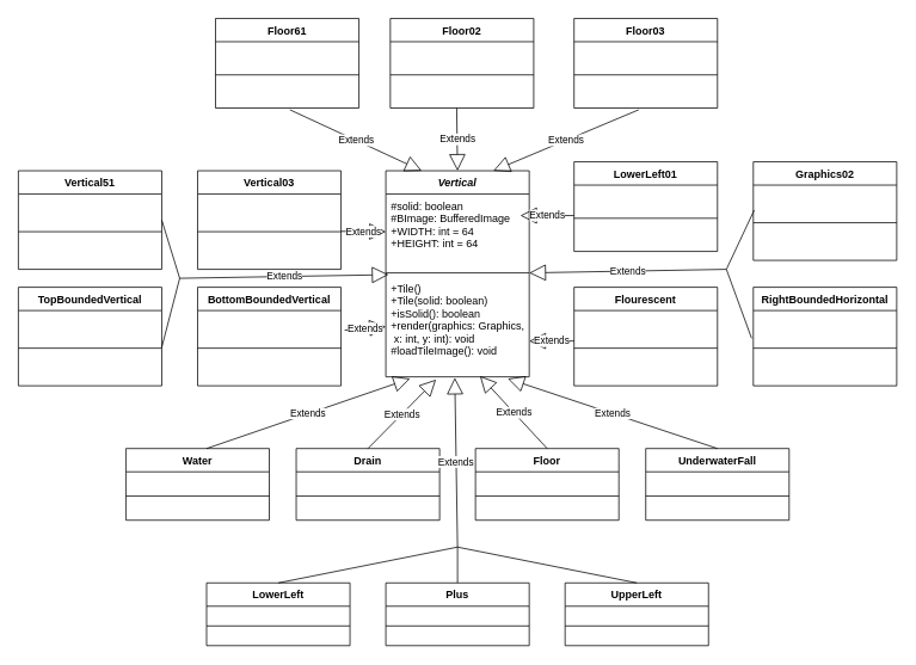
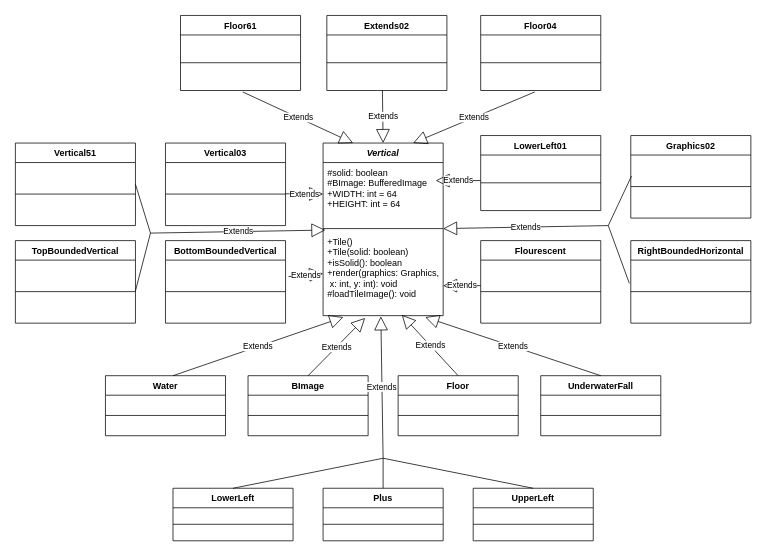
  <mxCell id="0" />
  <mxCell id="1" parent="0" />
  <mxCell id="2" value="Vertical" style="swimlane;fontStyle=3;align=center;verticalAlign=top;childLayout=stackLayout;horizontal=1;startSize=26;horizontalStack=0;resizeParent=1;resizeParentMax=0;resizeLast=0;collapsible=1;marginBottom=0;" parent="1" vertex="1"><mxGeometry x="430" y="190" width="160" height="230" as="geometry" /></mxCell>
  <mxCell id="3" value="#solid: boolean&#10;#BImage: BufferedImage&#10;+WIDTH: int = 64&#10;+HEIGHT: int = 64" style="text;strokeColor=none;fillColor=none;align=left;verticalAlign=top;spacingLeft=4;spacingRight=4;overflow=hidden;rotatable=0;points=[[0,0.5],[1,0.5]];portConstraint=eastwest;fontStyle=0" parent="2" vertex="1"><mxGeometry y="26" width="160" height="84" as="geometry" /></mxCell>
  <mxCell id="4" value="" style="line;strokeWidth=1;fillColor=none;align=left;verticalAlign=middle;spacingTop=-1;spacingLeft=3;spacingRight=3;rotatable=0;labelPosition=right;points=[];portConstraint=eastwest;" parent="2" vertex="1"><mxGeometry y="110" width="160" height="8" as="geometry" /></mxCell>
  <mxCell id="5" value="+Tile()&#10;+Tile(solid: boolean)&#10;+isSolid(): boolean&#10;+render(graphics: Graphics,&#10; x: int, y: int): void&#10;#loadTileImage(): void&#10;&#10;" style="text;strokeColor=none;fillColor=none;align=left;verticalAlign=top;spacingLeft=4;spacingRight=4;overflow=hidden;rotatable=0;points=[[0,0.5],[1,0.5]];portConstraint=eastwest;" parent="2" vertex="1"><mxGeometry y="118" width="160" height="112" as="geometry" /></mxCell>
  <mxCell id="6" value="Water" style="swimlane;fontStyle=1;align=center;verticalAlign=top;childLayout=stackLayout;horizontal=1;startSize=26;horizontalStack=0;resizeParent=1;resizeParentMax=0;resizeLast=0;collapsible=1;marginBottom=0;" parent="1" vertex="1"><mxGeometry x="140" y="500" width="160" height="80" as="geometry" /></mxCell>
  <mxCell id="7" value="Extends" style="endArrow=block;endSize=16;endFill=0;html=1;entryX=0.169;entryY=1.018;entryDx=0;entryDy=0;entryPerimeter=0;" parent="6" target="5" edge="1"><mxGeometry width="160" relative="1" as="geometry"><mxPoint x="90" as="sourcePoint" /><mxPoint x="250" as="targetPoint" /></mxGeometry></mxCell>
  <mxCell id="8" value="" style="line;strokeWidth=1;fillColor=none;align=left;verticalAlign=middle;spacingTop=-1;spacingLeft=3;spacingRight=3;rotatable=0;labelPosition=right;points=[];portConstraint=eastwest;" parent="6" vertex="1"><mxGeometry y="26" width="160" height="54" as="geometry" /></mxCell>
- <mxCell id="9" value="Drain" style="swimlane;fontStyle=1;align=center;verticalAlign=top;childLayout=stackLayout;horizontal=1;startSize=26;horizontalStack=0;resizeParent=1;resizeParentMax=0;resizeLast=0;collapsible=1;marginBottom=0;" parent="1" vertex="1"><mxGeometry x="330" y="500" width="160" height="80" as="geometry" /></mxCell>
+ <mxCell id="9" value="BImage" style="swimlane;fontStyle=1;align=center;verticalAlign=top;childLayout=stackLayout;horizontal=1;startSize=26;horizontalStack=0;resizeParent=1;resizeParentMax=0;resizeLast=0;collapsible=1;marginBottom=0;" parent="1" vertex="1"><mxGeometry x="330" y="500" width="160" height="80" as="geometry" /></mxCell>
  <mxCell id="10" value="Extends" style="endArrow=block;endSize=16;endFill=0;html=1;entryX=0.35;entryY=1.027;entryDx=0;entryDy=0;entryPerimeter=0;" parent="9" target="5" edge="1"><mxGeometry width="160" relative="1" as="geometry"><mxPoint x="80" as="sourcePoint" /><mxPoint x="240" as="targetPoint" /></mxGeometry></mxCell>
  <mxCell id="11" value="" style="line;strokeWidth=1;fillColor=none;align=left;verticalAlign=middle;spacingTop=-1;spacingLeft=3;spacingRight=3;rotatable=0;labelPosition=right;points=[];portConstraint=eastwest;" parent="9" vertex="1"><mxGeometry y="26" width="160" height="54" as="geometry" /></mxCell>
  <mxCell id="12" value="Floor" style="swimlane;fontStyle=1;align=center;verticalAlign=top;childLayout=stackLayout;horizontal=1;startSize=26;horizontalStack=0;resizeParent=1;resizeParentMax=0;resizeLast=0;collapsible=1;marginBottom=0;" parent="1" vertex="1"><mxGeometry x="530" y="500" width="160" height="80" as="geometry" /></mxCell>
  <mxCell id="13" value="Extends" style="endArrow=block;endSize=16;endFill=0;html=1;entryX=0.656;entryY=0.991;entryDx=0;entryDy=0;entryPerimeter=0;" parent="12" target="5" edge="1"><mxGeometry width="160" relative="1" as="geometry"><mxPoint x="80" as="sourcePoint" /><mxPoint x="240" as="targetPoint" /></mxGeometry></mxCell>
  <mxCell id="14" value="" style="line;strokeWidth=1;fillColor=none;align=left;verticalAlign=middle;spacingTop=-1;spacingLeft=3;spacingRight=3;rotatable=0;labelPosition=right;points=[];portConstraint=eastwest;" parent="12" vertex="1"><mxGeometry y="26" width="160" height="54" as="geometry" /></mxCell>
  <mxCell id="15" value="UnderwaterFall" style="swimlane;fontStyle=1;align=center;verticalAlign=top;childLayout=stackLayout;horizontal=1;startSize=26;horizontalStack=0;resizeParent=1;resizeParentMax=0;resizeLast=0;collapsible=1;marginBottom=0;" parent="1" vertex="1"><mxGeometry x="720" y="500" width="160" height="80" as="geometry" /></mxCell>
  <mxCell id="16" value="Extends" style="endArrow=block;endSize=16;endFill=0;html=1;entryX=0.85;entryY=1.018;entryDx=0;entryDy=0;entryPerimeter=0;" parent="15" target="5" edge="1"><mxGeometry width="160" relative="1" as="geometry"><mxPoint x="80" as="sourcePoint" /><mxPoint x="240" as="targetPoint" /></mxGeometry></mxCell>
  <mxCell id="17" value="" style="line;strokeWidth=1;fillColor=none;align=left;verticalAlign=middle;spacingTop=-1;spacingLeft=3;spacingRight=3;rotatable=0;labelPosition=right;points=[];portConstraint=eastwest;" parent="15" vertex="1"><mxGeometry y="26" width="160" height="54" as="geometry" /></mxCell>
  <mxCell id="18" value="TopBoundedVertical" style="swimlane;fontStyle=1;align=center;verticalAlign=top;childLayout=stackLayout;horizontal=1;startSize=26;horizontalStack=0;resizeParent=1;resizeParentMax=0;resizeLast=0;collapsible=1;marginBottom=0;" parent="1" vertex="1"><mxGeometry x="20" y="320" width="160" height="110" as="geometry" /></mxCell>
  <mxCell id="19" value="" style="line;strokeWidth=1;fillColor=none;align=left;verticalAlign=middle;spacingTop=-1;spacingLeft=3;spacingRight=3;rotatable=0;labelPosition=right;points=[];portConstraint=eastwest;" parent="18" vertex="1"><mxGeometry y="26" width="160" height="84" as="geometry" /></mxCell>
  <mxCell id="20" value="Flourescent" style="swimlane;fontStyle=1;align=center;verticalAlign=top;childLayout=stackLayout;horizontal=1;startSize=26;horizontalStack=0;resizeParent=1;resizeParentMax=0;resizeLast=0;collapsible=1;marginBottom=0;" parent="1" vertex="1"><mxGeometry x="640" y="320" width="160" height="110" as="geometry" /></mxCell>
  <mxCell id="21" value="" style="line;strokeWidth=1;fillColor=none;align=left;verticalAlign=middle;spacingTop=-1;spacingLeft=3;spacingRight=3;rotatable=0;labelPosition=right;points=[];portConstraint=eastwest;" parent="20" vertex="1"><mxGeometry y="26" width="160" height="84" as="geometry" /></mxCell>
  <mxCell id="22" value="Extends" style="endArrow=block;endSize=16;endFill=0;html=1;entryX=1;entryY=0.643;entryDx=0;entryDy=0;entryPerimeter=0;" parent="20" target="5" edge="1"><mxGeometry width="160" relative="1" as="geometry"><mxPoint y="60" as="sourcePoint" /><mxPoint x="160" y="60" as="targetPoint" /></mxGeometry></mxCell>
  <mxCell id="23" value="Vertical03" style="swimlane;fontStyle=1;align=center;verticalAlign=top;childLayout=stackLayout;horizontal=1;startSize=26;horizontalStack=0;resizeParent=1;resizeParentMax=0;resizeLast=0;collapsible=1;marginBottom=0;" parent="1" vertex="1"><mxGeometry x="220" y="190" width="160" height="110" as="geometry" /></mxCell>
  <mxCell id="24" value="" style="line;strokeWidth=1;fillColor=none;align=left;verticalAlign=middle;spacingTop=-1;spacingLeft=3;spacingRight=3;rotatable=0;labelPosition=right;points=[];portConstraint=eastwest;" parent="23" vertex="1"><mxGeometry y="26" width="160" height="84" as="geometry" /></mxCell>
  <mxCell id="25" value="Vertical51" style="swimlane;fontStyle=1;align=center;verticalAlign=top;childLayout=stackLayout;horizontal=1;startSize=26;horizontalStack=0;resizeParent=1;resizeParentMax=0;resizeLast=0;collapsible=1;marginBottom=0;" parent="1" vertex="1"><mxGeometry x="20" y="190" width="160" height="110" as="geometry" /></mxCell>
  <mxCell id="26" value="" style="line;strokeWidth=1;fillColor=none;align=left;verticalAlign=middle;spacingTop=-1;spacingLeft=3;spacingRight=3;rotatable=0;labelPosition=right;points=[];portConstraint=eastwest;" parent="25" vertex="1"><mxGeometry y="26" width="160" height="84" as="geometry" /></mxCell>
  <mxCell id="27" value="BottomBoundedVertical" style="swimlane;fontStyle=1;align=center;verticalAlign=top;childLayout=stackLayout;horizontal=1;startSize=26;horizontalStack=0;resizeParent=1;resizeParentMax=0;resizeLast=0;collapsible=1;marginBottom=0;" parent="1" vertex="1"><mxGeometry x="220" y="320" width="160" height="110" as="geometry" /></mxCell>
  <mxCell id="28" value="" style="line;strokeWidth=1;fillColor=none;align=left;verticalAlign=middle;spacingTop=-1;spacingLeft=3;spacingRight=3;rotatable=0;labelPosition=right;points=[];portConstraint=eastwest;" parent="27" vertex="1"><mxGeometry y="26" width="160" height="84" as="geometry" /></mxCell>
  <mxCell id="29" value="LowerLeft01" style="swimlane;fontStyle=1;align=center;verticalAlign=top;childLayout=stackLayout;horizontal=1;startSize=26;horizontalStack=0;resizeParent=1;resizeParentMax=0;resizeLast=0;collapsible=1;marginBottom=0;" parent="1" vertex="1"><mxGeometry x="640" y="180" width="160" height="100" as="geometry" /></mxCell>
  <mxCell id="30" value="" style="line;strokeWidth=1;fillColor=none;align=left;verticalAlign=middle;spacingTop=-1;spacingLeft=3;spacingRight=3;rotatable=0;labelPosition=right;points=[];portConstraint=eastwest;" parent="29" vertex="1"><mxGeometry y="26" width="160" height="74" as="geometry" /></mxCell>
  <mxCell id="31" value="Extends" style="endArrow=block;endSize=16;endFill=0;html=1;entryX=0.938;entryY=0.286;entryDx=0;entryDy=0;entryPerimeter=0;" parent="29" target="3" edge="1"><mxGeometry width="160" relative="1" as="geometry"><mxPoint y="60" as="sourcePoint" /><mxPoint x="160" y="60" as="targetPoint" /></mxGeometry></mxCell>
  <mxCell id="32" value="Graphics02" style="swimlane;fontStyle=1;align=center;verticalAlign=top;childLayout=stackLayout;horizontal=1;startSize=26;horizontalStack=0;resizeParent=1;resizeParentMax=0;resizeLast=0;collapsible=1;marginBottom=0;" parent="1" vertex="1"><mxGeometry x="840" y="180" width="160" height="110" as="geometry" /></mxCell>
  <mxCell id="33" value="" style="line;strokeWidth=1;fillColor=none;align=left;verticalAlign=middle;spacingTop=-1;spacingLeft=3;spacingRight=3;rotatable=0;labelPosition=right;points=[];portConstraint=eastwest;" parent="32" vertex="1"><mxGeometry y="26" width="160" height="84" as="geometry" /></mxCell>
  <mxCell id="34" value="RightBoundedHorizontal" style="swimlane;fontStyle=1;align=center;verticalAlign=top;childLayout=stackLayout;horizontal=1;startSize=26;horizontalStack=0;resizeParent=1;resizeParentMax=0;resizeLast=0;collapsible=1;marginBottom=0;" parent="1" vertex="1"><mxGeometry x="840" y="320" width="160" height="110" as="geometry" /></mxCell>
  <mxCell id="35" value="" style="line;strokeWidth=1;fillColor=none;align=left;verticalAlign=middle;spacingTop=-1;spacingLeft=3;spacingRight=3;rotatable=0;labelPosition=right;points=[];portConstraint=eastwest;" parent="34" vertex="1"><mxGeometry y="26" width="160" height="84" as="geometry" /></mxCell>
- <mxCell id="36" value="Floor03" style="swimlane;fontStyle=1;align=center;verticalAlign=top;childLayout=stackLayout;horizontal=1;startSize=26;horizontalStack=0;resizeParent=1;resizeParentMax=0;resizeLast=0;collapsible=1;marginBottom=0;" parent="1" vertex="1"><mxGeometry x="640" y="20" width="160" height="100" as="geometry" /></mxCell>
+ <mxCell id="36" value="Floor04" style="swimlane;fontStyle=1;align=center;verticalAlign=top;childLayout=stackLayout;horizontal=1;startSize=26;horizontalStack=0;resizeParent=1;resizeParentMax=0;resizeLast=0;collapsible=1;marginBottom=0;" parent="1" vertex="1"><mxGeometry x="640" y="20" width="160" height="100" as="geometry" /></mxCell>
  <mxCell id="37" value="" style="line;strokeWidth=1;fillColor=none;align=left;verticalAlign=middle;spacingTop=-1;spacingLeft=3;spacingRight=3;rotatable=0;labelPosition=right;points=[];portConstraint=eastwest;" parent="36" vertex="1"><mxGeometry y="26" width="160" height="74" as="geometry" /></mxCell>
  <mxCell id="38" value="Floor61" style="swimlane;fontStyle=1;align=center;verticalAlign=top;childLayout=stackLayout;horizontal=1;startSize=26;horizontalStack=0;resizeParent=1;resizeParentMax=0;resizeLast=0;collapsible=1;marginBottom=0;" parent="1" vertex="1"><mxGeometry x="240" y="20" width="160" height="100" as="geometry" /></mxCell>
  <mxCell id="39" value="" style="line;strokeWidth=1;fillColor=none;align=left;verticalAlign=middle;spacingTop=-1;spacingLeft=3;spacingRight=3;rotatable=0;labelPosition=right;points=[];portConstraint=eastwest;" parent="38" vertex="1"><mxGeometry y="26" width="160" height="74" as="geometry" /></mxCell>
- <mxCell id="40" value="Floor02" style="swimlane;fontStyle=1;align=center;verticalAlign=top;childLayout=stackLayout;horizontal=1;startSize=26;horizontalStack=0;resizeParent=1;resizeParentMax=0;resizeLast=0;collapsible=1;marginBottom=0;" parent="1" vertex="1"><mxGeometry x="435" y="20" width="160" height="100" as="geometry" /></mxCell>
+ <mxCell id="40" value="Extends02" style="swimlane;fontStyle=1;align=center;verticalAlign=top;childLayout=stackLayout;horizontal=1;startSize=26;horizontalStack=0;resizeParent=1;resizeParentMax=0;resizeLast=0;collapsible=1;marginBottom=0;" parent="1" vertex="1"><mxGeometry x="435" y="20" width="160" height="100" as="geometry" /></mxCell>
  <mxCell id="41" value="" style="line;strokeWidth=1;fillColor=none;align=left;verticalAlign=middle;spacingTop=-1;spacingLeft=3;spacingRight=3;rotatable=0;labelPosition=right;points=[];portConstraint=eastwest;" parent="40" vertex="1"><mxGeometry y="26" width="160" height="74" as="geometry" /></mxCell>
  <mxCell id="42" value="Plus" style="swimlane;fontStyle=1;align=center;verticalAlign=top;childLayout=stackLayout;horizontal=1;startSize=26;horizontalStack=0;resizeParent=1;resizeParentMax=0;resizeLast=0;collapsible=1;marginBottom=0;" parent="1" vertex="1"><mxGeometry x="430" y="650" width="160" height="70" as="geometry" /></mxCell>
  <mxCell id="43" value="" style="line;strokeWidth=1;fillColor=none;align=left;verticalAlign=middle;spacingTop=-1;spacingLeft=3;spacingRight=3;rotatable=0;labelPosition=right;points=[];portConstraint=eastwest;" parent="42" vertex="1"><mxGeometry y="26" width="160" height="44" as="geometry" /></mxCell>
  <mxCell id="44" value="LowerLeft" style="swimlane;fontStyle=1;align=center;verticalAlign=top;childLayout=stackLayout;horizontal=1;startSize=26;horizontalStack=0;resizeParent=1;resizeParentMax=0;resizeLast=0;collapsible=1;marginBottom=0;" parent="1" vertex="1"><mxGeometry x="230" y="650" width="160" height="70" as="geometry" /></mxCell>
  <mxCell id="45" value="" style="line;strokeWidth=1;fillColor=none;align=left;verticalAlign=middle;spacingTop=-1;spacingLeft=3;spacingRight=3;rotatable=0;labelPosition=right;points=[];portConstraint=eastwest;" parent="44" vertex="1"><mxGeometry y="26" width="160" height="44" as="geometry" /></mxCell>
  <mxCell id="46" value="UpperLeft" style="swimlane;fontStyle=1;align=center;verticalAlign=top;childLayout=stackLayout;horizontal=1;startSize=26;horizontalStack=0;resizeParent=1;resizeParentMax=0;resizeLast=0;collapsible=1;marginBottom=0;" parent="1" vertex="1"><mxGeometry x="630" y="650" width="160" height="70" as="geometry" /></mxCell>
  <mxCell id="47" value="" style="line;strokeWidth=1;fillColor=none;align=left;verticalAlign=middle;spacingTop=-1;spacingLeft=3;spacingRight=3;rotatable=0;labelPosition=right;points=[];portConstraint=eastwest;" parent="46" vertex="1"><mxGeometry y="26" width="160" height="44" as="geometry" /></mxCell>
  <mxCell id="48" value="Extends" style="endArrow=block;endSize=16;endFill=0;html=1;entryX=0;entryY=0.5;entryDx=0;entryDy=0;" parent="1" target="3" edge="1"><mxGeometry width="160" relative="1" as="geometry"><mxPoint x="380" y="257.615" as="sourcePoint" /><mxPoint x="530" y="240" as="targetPoint" /></mxGeometry></mxCell>
  <mxCell id="49" value="" style="endArrow=none;html=1;exitX=0.5;exitY=0;exitDx=0;exitDy=0;" parent="1" source="44" edge="1"><mxGeometry width="50" height="50" relative="1" as="geometry"><mxPoint x="320" y="670" as="sourcePoint" /><mxPoint x="510" y="610" as="targetPoint" /></mxGeometry></mxCell>
  <mxCell id="50" value="" style="endArrow=none;html=1;exitX=0.5;exitY=0;exitDx=0;exitDy=0;" parent="1" source="42" edge="1"><mxGeometry width="50" height="50" relative="1" as="geometry"><mxPoint x="500" y="650" as="sourcePoint" /><mxPoint x="510" y="610" as="targetPoint" /></mxGeometry></mxCell>
  <mxCell id="51" value="" style="endArrow=none;html=1;exitX=0.5;exitY=0;exitDx=0;exitDy=0;" parent="1" source="46" edge="1"><mxGeometry width="50" height="50" relative="1" as="geometry"><mxPoint x="700" y="670" as="sourcePoint" /><mxPoint x="510" y="610" as="targetPoint" /></mxGeometry></mxCell>
  <mxCell id="52" value="Extends" style="endArrow=block;endSize=16;endFill=0;html=1;entryX=0.481;entryY=1.009;entryDx=0;entryDy=0;entryPerimeter=0;" parent="1" target="5" edge="1"><mxGeometry width="160" relative="1" as="geometry"><mxPoint x="510" y="610" as="sourcePoint" /><mxPoint x="500" y="420" as="targetPoint" /></mxGeometry></mxCell>
  <mxCell id="53" value="Extends" style="endArrow=block;endSize=16;endFill=0;html=1;entryX=0;entryY=0.5;entryDx=0;entryDy=0;exitX=1.025;exitY=0.212;exitDx=0;exitDy=0;exitPerimeter=0;" parent="1" target="5" edge="1"><mxGeometry width="160" relative="1" as="geometry"><mxPoint x="384" y="367.992" as="sourcePoint" /><mxPoint x="530" y="370" as="targetPoint" /></mxGeometry></mxCell>
  <mxCell id="54" value="" style="endArrow=none;html=1;exitX=1;exitY=0.5;exitDx=0;exitDy=0;" parent="1" edge="1"><mxGeometry width="50" height="50" relative="1" as="geometry"><mxPoint x="180" y="387" as="sourcePoint" /><mxPoint x="200" y="310" as="targetPoint" /></mxGeometry></mxCell>
  <mxCell id="55" value="" style="endArrow=none;html=1;" parent="1" edge="1"><mxGeometry width="50" height="50" relative="1" as="geometry"><mxPoint x="180" y="245" as="sourcePoint" /><mxPoint x="200" y="310" as="targetPoint" /></mxGeometry></mxCell>
  <mxCell id="56" value="Extends" style="endArrow=block;endSize=16;endFill=0;html=1;entryX=0.019;entryY=0.75;entryDx=0;entryDy=0;entryPerimeter=0;" parent="1" target="4" edge="1"><mxGeometry width="160" relative="1" as="geometry"><mxPoint x="200" y="310" as="sourcePoint" /><mxPoint x="360" y="310" as="targetPoint" /></mxGeometry></mxCell>
  <mxCell id="57" value="" style="endArrow=none;html=1;exitX=-0.012;exitY=0.348;exitDx=0;exitDy=0;exitPerimeter=0;" parent="1" edge="1"><mxGeometry width="50" height="50" relative="1" as="geometry"><mxPoint x="838.08" y="376.968" as="sourcePoint" /><mxPoint x="810" y="300" as="targetPoint" /></mxGeometry></mxCell>
  <mxCell id="58" value="" style="endArrow=none;html=1;entryX=0.006;entryY=0.303;entryDx=0;entryDy=0;entryPerimeter=0;" parent="1" edge="1"><mxGeometry width="50" height="50" relative="1" as="geometry"><mxPoint x="810" y="300" as="sourcePoint" /><mxPoint x="840.96" y="233.998" as="targetPoint" /></mxGeometry></mxCell>
  <mxCell id="59" value="Extends" style="endArrow=block;endSize=16;endFill=0;html=1;" parent="1" edge="1"><mxGeometry width="160" relative="1" as="geometry"><mxPoint x="810" y="300" as="sourcePoint" /><mxPoint x="590" y="304" as="targetPoint" /><Array as="points" /></mxGeometry></mxCell>
  <mxCell id="60" value="Extends" style="endArrow=block;endSize=16;endFill=0;html=1;entryX=0.25;entryY=0;entryDx=0;entryDy=0;exitX=0.519;exitY=1.03;exitDx=0;exitDy=0;exitPerimeter=0;" parent="1" target="2" edge="1"><mxGeometry width="160" relative="1" as="geometry"><mxPoint x="323.04" y="121.98" as="sourcePoint" /><mxPoint x="560" y="50" as="targetPoint" /></mxGeometry></mxCell>
  <mxCell id="61" value="Extends" style="endArrow=block;endSize=16;endFill=0;html=1;exitX=0.463;exitY=1;exitDx=0;exitDy=0;exitPerimeter=0;entryX=0.5;entryY=0;entryDx=0;entryDy=0;" parent="1" target="2" edge="1"><mxGeometry width="160" relative="1" as="geometry"><mxPoint x="509.08" as="sourcePoint" y="120" /><mxPoint x="670" y="150" as="targetPoint" /></mxGeometry></mxCell>
  <mxCell id="62" value="Extends" style="endArrow=block;endSize=16;endFill=0;html=1;exitX=0.45;exitY=1.03;exitDx=0;exitDy=0;exitPerimeter=0;entryX=0.75;entryY=0;entryDx=0;entryDy=0;" parent="1" target="2" edge="1"><mxGeometry width="160" relative="1" as="geometry"><mxPoint x="712" y="121.98" as="sourcePoint" /><mxPoint x="800" y="150" as="targetPoint" /></mxGeometry></mxCell>
